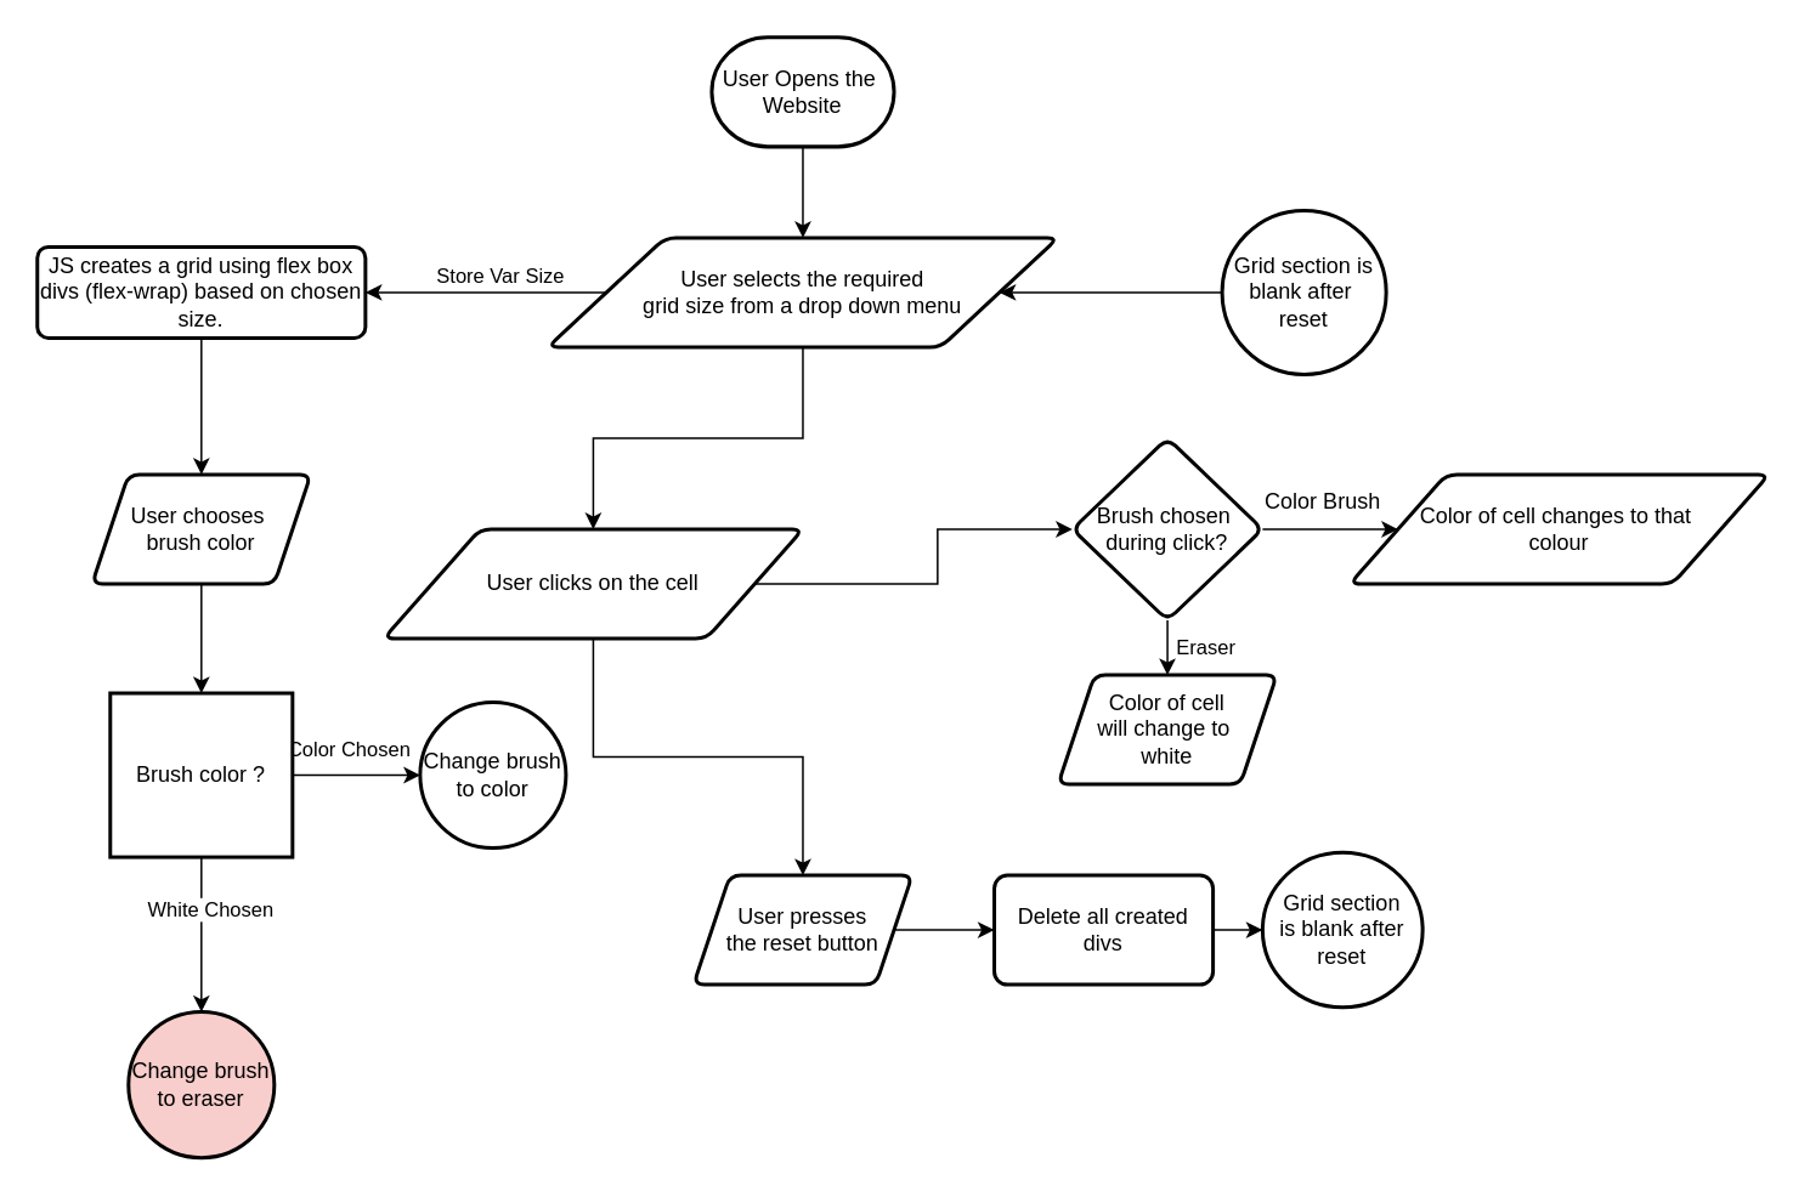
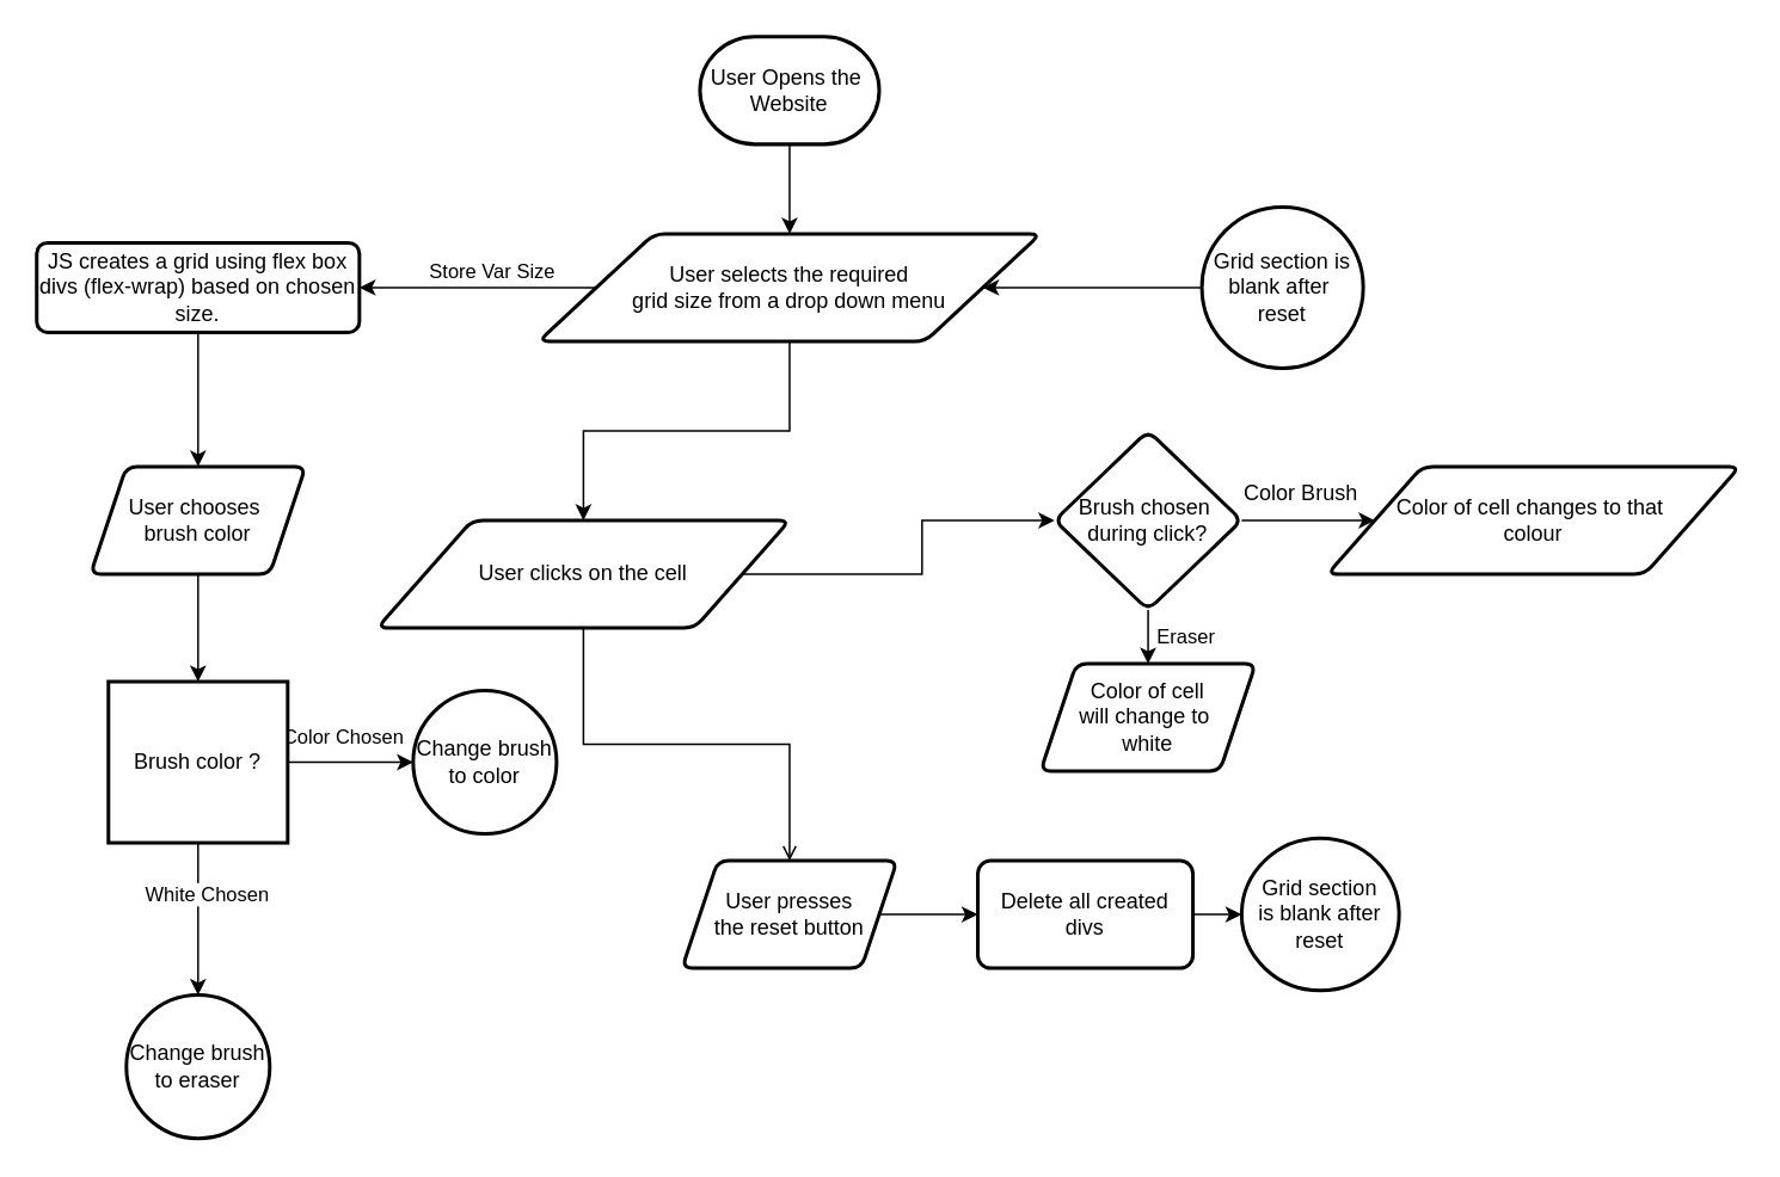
  <mxCell id="0" />
  <mxCell id="1" parent="0" />
  <mxCell id="2" value="" style="edgeStyle=orthogonalEdgeStyle;rounded=0;orthogonalLoop=1;jettySize=auto;html=1;" edge="1" parent="1" source="3" target="8"><mxGeometry relative="1" as="geometry" /></mxCell>
  <mxCell id="3" value="User Opens the&amp;nbsp;&lt;div&gt;Website&lt;/div&gt;" style="strokeWidth=2;html=1;shape=mxgraph.flowchart.terminator;whiteSpace=wrap;" parent="1" vertex="1"><mxGeometry x="390" y="20" width="100" height="60" as="geometry" /></mxCell>
  <mxCell id="4" value="" style="edgeStyle=orthogonalEdgeStyle;rounded=0;orthogonalLoop=1;jettySize=auto;html=1;" parent="1" source="8" target="10" edge="1"><mxGeometry relative="1" as="geometry" /></mxCell>
  <mxCell id="5" value="Store Var Size" style="edgeLabel;html=1;align=center;verticalAlign=middle;resizable=0;points=[];" parent="4" vertex="1" connectable="0"><mxGeometry x="-0.1" y="-3" relative="1" as="geometry"><mxPoint y="-7" as="offset" /></mxGeometry></mxCell>
  <mxCell id="6" value="" style="edgeStyle=orthogonalEdgeStyle;rounded=0;orthogonalLoop=1;jettySize=auto;html=1;" parent="1" source="8" target="22" edge="1"><mxGeometry relative="1" as="geometry" /></mxCell>
  <mxCell id="7" value="" style="edgeStyle=orthogonalEdgeStyle;rounded=0;orthogonalLoop=1;jettySize=auto;html=1;" edge="1" parent="1" source="35" target="8"><mxGeometry relative="1" as="geometry" /></mxCell>
  <mxCell id="8" value="User selects the required&lt;div&gt;grid size from a drop down menu&lt;/div&gt;" style="shape=parallelogram;html=1;strokeWidth=2;perimeter=parallelogramPerimeter;whiteSpace=wrap;rounded=1;arcSize=12;size=0.23;" parent="1" vertex="1"><mxGeometry x="300" y="130" width="280" height="60" as="geometry" /></mxCell>
  <mxCell id="9" value="" style="edgeStyle=orthogonalEdgeStyle;rounded=0;orthogonalLoop=1;jettySize=auto;html=1;" parent="1" source="10" target="12" edge="1"><mxGeometry relative="1" as="geometry" /></mxCell>
  <mxCell id="10" value="JS creates a grid using flex box divs (flex-wrap) based on chosen size." style="whiteSpace=wrap;html=1;strokeWidth=2;rounded=1;arcSize=12;" parent="1" vertex="1"><mxGeometry x="20" y="135" width="180" height="50" as="geometry" /></mxCell>
  <mxCell id="11" value="" style="edgeStyle=orthogonalEdgeStyle;rounded=0;orthogonalLoop=1;jettySize=auto;html=1;" parent="1" source="12" target="17" edge="1"><mxGeometry relative="1" as="geometry" /></mxCell>
  <mxCell id="12" value="User chooses&amp;nbsp;&lt;div&gt;brush&amp;nbsp;&lt;span style=&quot;background-color: initial;&quot;&gt;color&lt;/span&gt;&lt;/div&gt;" style="shape=parallelogram;perimeter=parallelogramPerimeter;whiteSpace=wrap;html=1;fixedSize=1;strokeWidth=2;rounded=1;arcSize=12;" parent="1" vertex="1"><mxGeometry x="50" y="260" width="120" height="60" as="geometry" /></mxCell>
  <mxCell id="13" value="" style="edgeStyle=orthogonalEdgeStyle;rounded=0;orthogonalLoop=1;jettySize=auto;html=1;" parent="1" source="17" target="18" edge="1"><mxGeometry relative="1" as="geometry" /></mxCell>
  <mxCell id="14" value="Color Chosen" style="edgeLabel;html=1;align=center;verticalAlign=middle;resizable=0;points=[];" parent="13" vertex="1" connectable="0"><mxGeometry x="-0.517" y="1" relative="1" as="geometry"><mxPoint x="13" y="-14" as="offset" /></mxGeometry></mxCell>
  <mxCell id="15" value="" style="edgeStyle=orthogonalEdgeStyle;rounded=0;orthogonalLoop=1;jettySize=auto;html=1;" parent="1" source="17" target="19" edge="1"><mxGeometry relative="1" as="geometry" /></mxCell>
  <mxCell id="16" value="White Chosen" style="edgeLabel;html=1;align=center;verticalAlign=middle;resizable=0;points=[];" parent="15" vertex="1" connectable="0"><mxGeometry x="-0.338" y="4" relative="1" as="geometry"><mxPoint as="offset" /></mxGeometry></mxCell>
  <mxCell id="17" value="Brush color ?" style="whiteSpace=wrap;html=1;strokeWidth=2;arcSize=12;rounded=0;" parent="1" vertex="1"><mxGeometry x="60" y="380" width="100" height="90" as="geometry" /></mxCell>
  <mxCell id="18" value="Change brush&lt;div&gt;to color&lt;/div&gt;" style="ellipse;whiteSpace=wrap;html=1;strokeWidth=2;rounded=1;arcSize=12;" parent="1" vertex="1"><mxGeometry x="230" y="385" width="80" height="80" as="geometry" /></mxCell>
- <mxCell id="19" value="Change brush&lt;div&gt;to eraser&lt;/div&gt;" style="ellipse;whiteSpace=wrap;html=1;strokeWidth=2;rounded=1;arcSize=12;fillColor=#f8cecc;" parent="1" vertex="1"><mxGeometry x="70" y="555" width="80" height="80" as="geometry" /></mxCell>
+ <mxCell id="19" value="Change brush&lt;div&gt;to eraser&lt;/div&gt;" style="ellipse;whiteSpace=wrap;html=1;strokeWidth=2;rounded=1;arcSize=12;" parent="1" vertex="1"><mxGeometry x="70" y="555" width="80" height="80" as="geometry" /></mxCell>
  <mxCell id="20" value="" style="edgeStyle=orthogonalEdgeStyle;rounded=0;orthogonalLoop=1;jettySize=auto;html=1;" parent="1" source="22" target="26" edge="1"><mxGeometry relative="1" as="geometry" /></mxCell>
- <mxCell id="21" value="" style="edgeStyle=orthogonalEdgeStyle;rounded=0;orthogonalLoop=1;jettySize=auto;html=1;" edge="1" parent="1" source="22" target="31"><mxGeometry relative="1" as="geometry" /></mxCell>
+ <mxCell id="21" value="" style="edgeStyle=orthogonalEdgeStyle;rounded=0;orthogonalLoop=1;jettySize=auto;html=1;endArrow=open;" edge="1" parent="1" source="22" target="31"><mxGeometry relative="1" as="geometry" /></mxCell>
  <mxCell id="22" value="User clicks on the cell" style="shape=parallelogram;html=1;strokeWidth=2;perimeter=parallelogramPerimeter;whiteSpace=wrap;rounded=1;arcSize=12;size=0.23;" parent="1" vertex="1"><mxGeometry x="210" y="290" width="230" height="60" as="geometry" /></mxCell>
  <mxCell id="23" value="" style="edgeStyle=orthogonalEdgeStyle;rounded=0;orthogonalLoop=1;jettySize=auto;html=1;" parent="1" source="26" target="27" edge="1"><mxGeometry relative="1" as="geometry" /></mxCell>
  <mxCell id="24" value="" style="edgeStyle=orthogonalEdgeStyle;rounded=0;orthogonalLoop=1;jettySize=auto;html=1;" parent="1" source="26" target="29" edge="1"><mxGeometry relative="1" as="geometry" /></mxCell>
  <mxCell id="25" value="Eraser" style="edgeLabel;html=1;align=center;verticalAlign=middle;resizable=0;points=[];" parent="24" vertex="1" connectable="0"><mxGeometry x="-0.412" y="-2" relative="1" as="geometry"><mxPoint x="22" as="offset" /></mxGeometry></mxCell>
  <mxCell id="26" value="Brush&amp;nbsp;&lt;span style=&quot;background-color: initial;&quot;&gt;chosen&amp;nbsp;&lt;/span&gt;&lt;div&gt;&lt;span style=&quot;background-color: initial;&quot;&gt;during click?&lt;/span&gt;&lt;/div&gt;" style="rhombus;whiteSpace=wrap;html=1;strokeWidth=2;rounded=1;arcSize=12;" parent="1" vertex="1"><mxGeometry x="587.82" y="240" width="104.37" height="100" as="geometry" /></mxCell>
  <mxCell id="27" value="Color of cell changes to that&amp;nbsp;&lt;div&gt;colour&lt;/div&gt;" style="shape=parallelogram;html=1;strokeWidth=2;perimeter=parallelogramPerimeter;whiteSpace=wrap;rounded=1;arcSize=12;size=0.23;" parent="1" vertex="1"><mxGeometry x="740.01" y="260" width="230" height="60" as="geometry" /></mxCell>
  <mxCell id="28" value="Color Brush" style="text;html=1;align=center;verticalAlign=middle;resizable=0;points=[];autosize=1;strokeColor=none;fillColor=none;" parent="1" vertex="1"><mxGeometry x="680" y="260" width="90" height="30" as="geometry" /></mxCell>
  <mxCell id="29" value="Color of cell&lt;div&gt;will change to&amp;nbsp;&lt;/div&gt;&lt;div&gt;white&lt;/div&gt;" style="shape=parallelogram;perimeter=parallelogramPerimeter;whiteSpace=wrap;html=1;fixedSize=1;strokeWidth=2;rounded=1;arcSize=12;" parent="1" vertex="1"><mxGeometry x="580.005" y="370" width="120" height="60" as="geometry" /></mxCell>
  <mxCell id="30" value="" style="edgeStyle=orthogonalEdgeStyle;rounded=0;orthogonalLoop=1;jettySize=auto;html=1;" edge="1" parent="1" source="31" target="33"><mxGeometry relative="1" as="geometry" /></mxCell>
  <mxCell id="31" value="User presses&lt;div&gt;the reset button&lt;/div&gt;" style="shape=parallelogram;perimeter=parallelogramPerimeter;whiteSpace=wrap;html=1;fixedSize=1;strokeWidth=2;rounded=1;arcSize=12;" vertex="1" parent="1"><mxGeometry x="380" y="480" width="120" height="60" as="geometry" /></mxCell>
  <mxCell id="32" value="" style="edgeStyle=orthogonalEdgeStyle;rounded=0;orthogonalLoop=1;jettySize=auto;html=1;" edge="1" parent="1" source="33" target="34"><mxGeometry relative="1" as="geometry" /></mxCell>
  <mxCell id="33" value="Delete all created&lt;div&gt;divs&lt;/div&gt;" style="whiteSpace=wrap;html=1;strokeWidth=2;rounded=1;arcSize=12;" vertex="1" parent="1"><mxGeometry x="545" y="480" width="120" height="60" as="geometry" /></mxCell>
  <mxCell id="34" value="Grid&amp;nbsp;&lt;span style=&quot;background-color: initial;&quot;&gt;section&lt;/span&gt;&lt;div&gt;is blank after&lt;/div&gt;&lt;div&gt;reset&lt;/div&gt;" style="ellipse;whiteSpace=wrap;html=1;strokeWidth=2;rounded=1;arcSize=12;" vertex="1" parent="1"><mxGeometry x="692.19" y="467.5" width="87.81" height="85" as="geometry" /></mxCell>
  <mxCell id="35" value="Grid section is&lt;div&gt;blank after&amp;nbsp;&lt;/div&gt;&lt;div&gt;reset&lt;/div&gt;" style="ellipse;whiteSpace=wrap;html=1;strokeWidth=2;rounded=1;arcSize=12;" vertex="1" parent="1"><mxGeometry x="670" y="115" width="90" height="90" as="geometry" /></mxCell>
